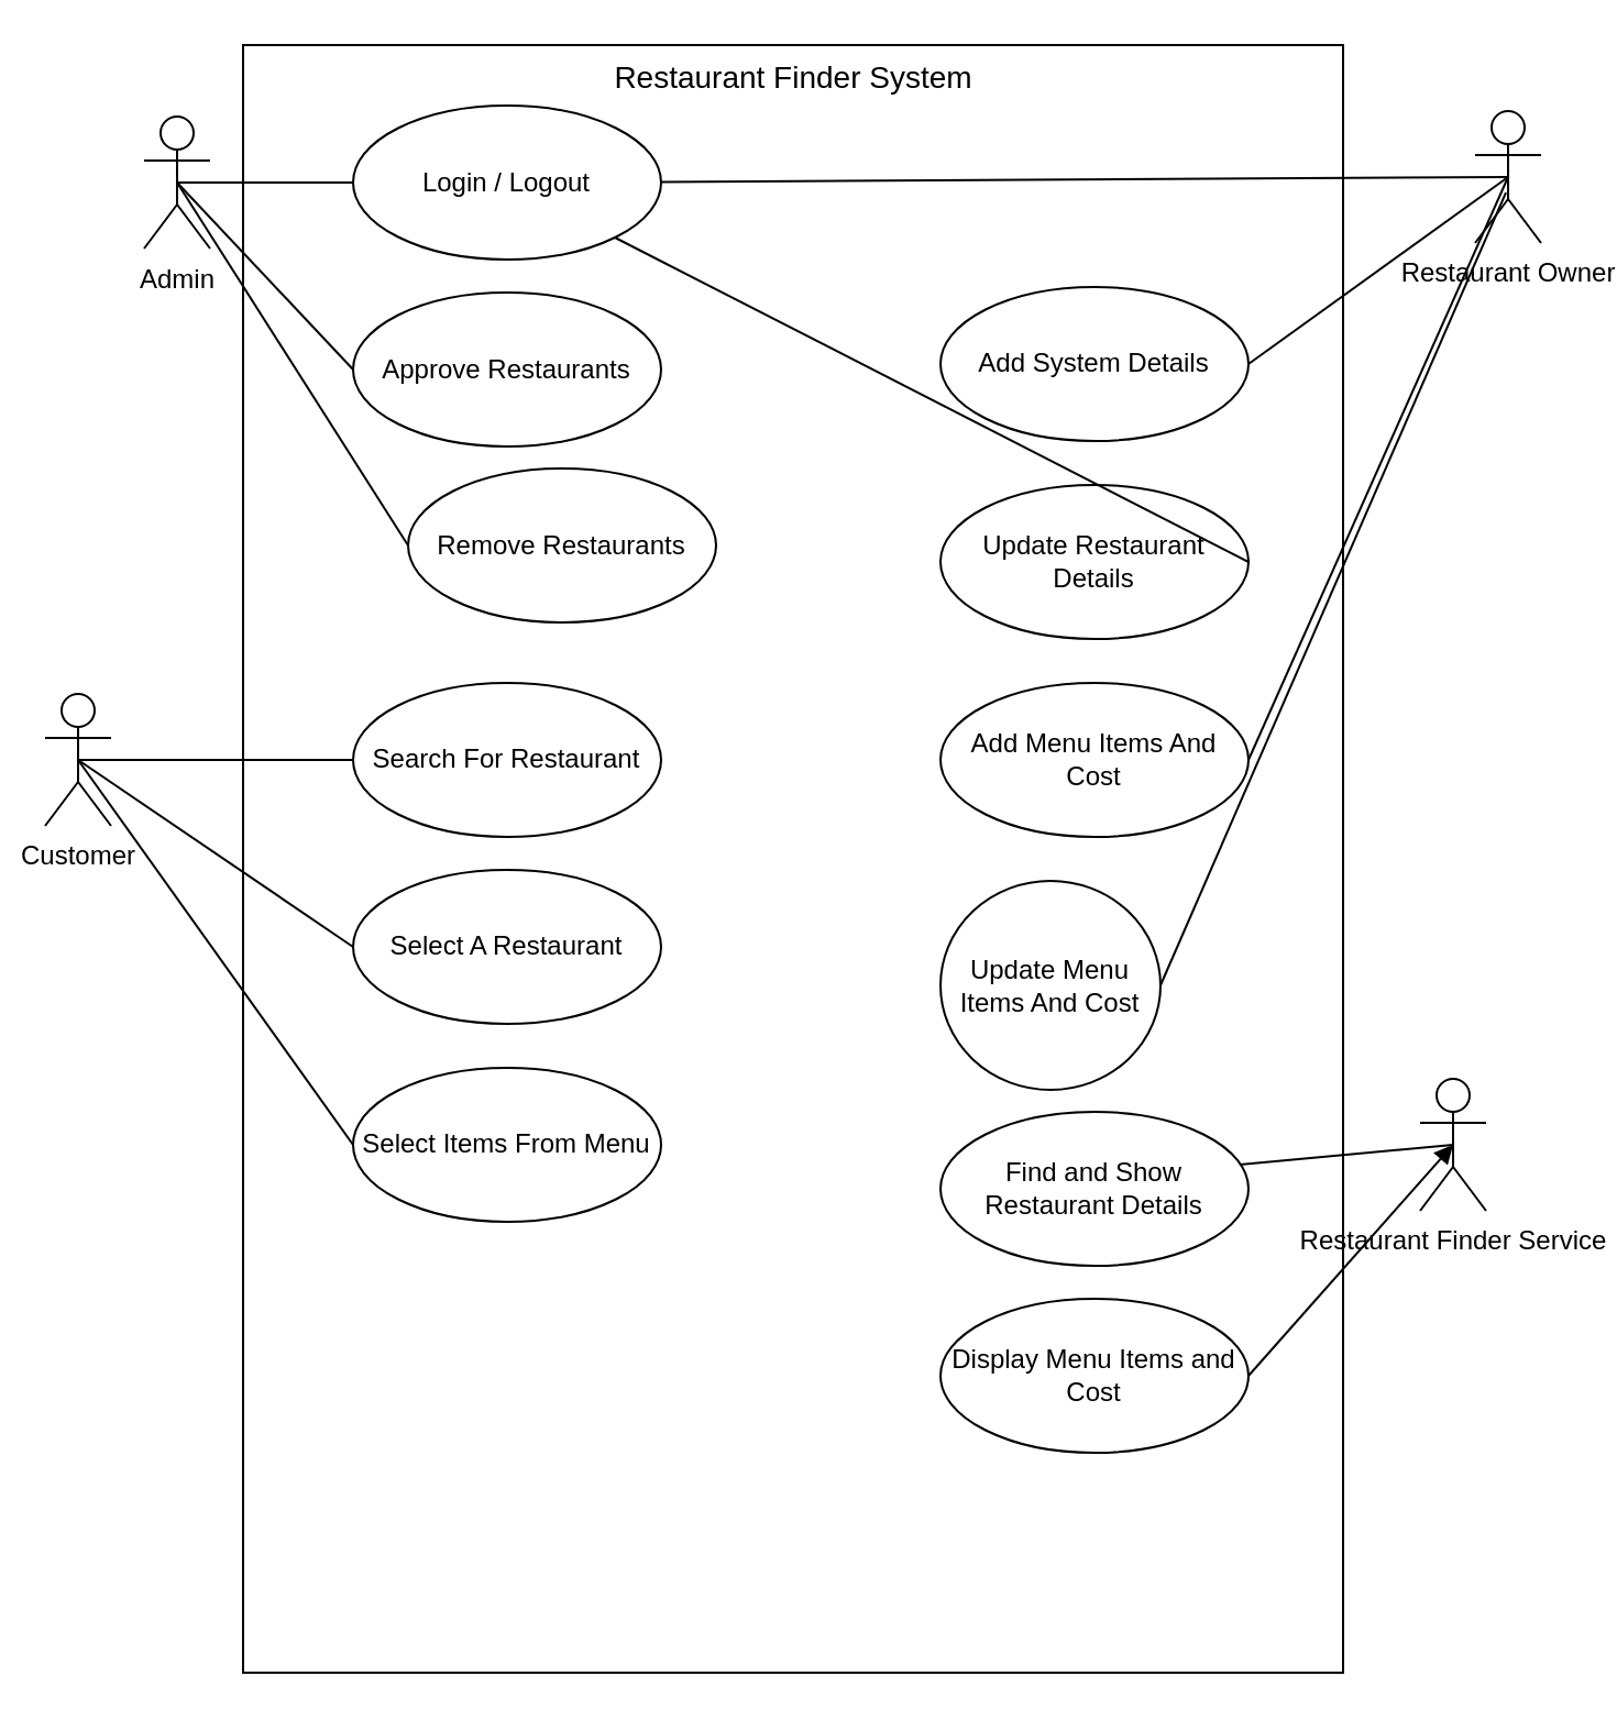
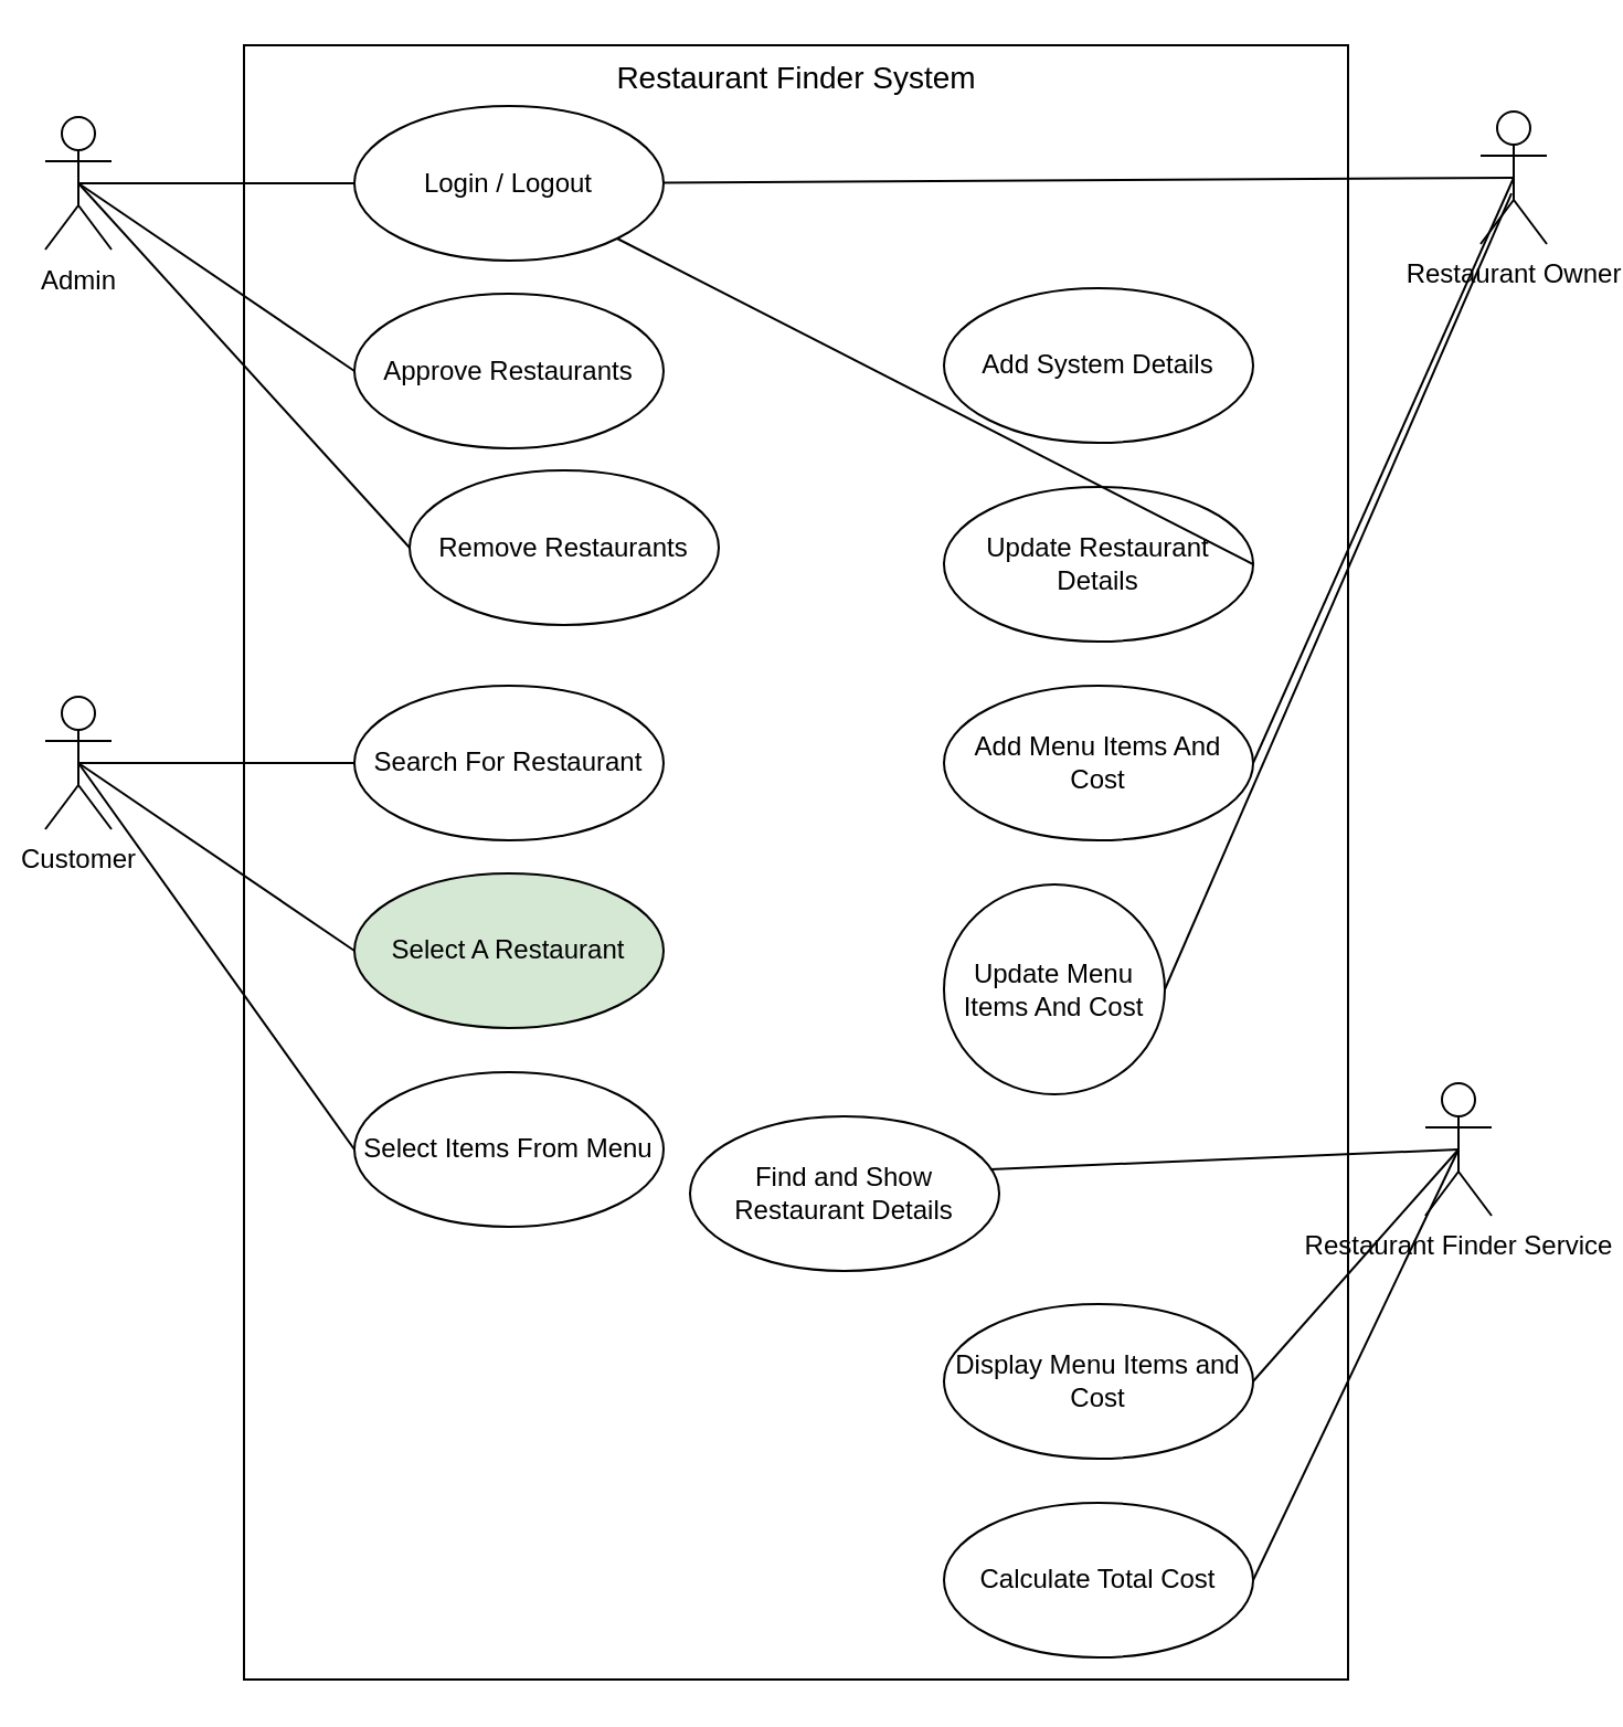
  <mxCell id="0" />
  <mxCell id="1" parent="0" />
  <mxCell id="2" value="Restaurant Finder System" style="html=1;verticalAlign=top;fontSize=14;" vertex="1" parent="1"><mxGeometry x="110" y="20" width="500" height="740" as="geometry" /></mxCell>
  <mxCell id="3" value="Restaurant Owner" style="shape=umlActor;verticalLabelPosition=bottom;verticalAlign=top;html=1;" vertex="1" parent="1"><mxGeometry x="670" y="50" width="30" height="60" as="geometry" /></mxCell>
  <mxCell id="4" value="Add System Details" style="ellipse;whiteSpace=wrap;html=1;" vertex="1" parent="1"><mxGeometry x="427" y="130" width="140" height="70" as="geometry" /></mxCell>
  <mxCell id="5" value="Update Restaurant Details" style="ellipse;whiteSpace=wrap;html=1;" vertex="1" parent="1"><mxGeometry x="427" y="220" width="140" height="70" as="geometry" /></mxCell>
  <mxCell id="6" value="Add Menu Items And Cost" style="ellipse;whiteSpace=wrap;html=1;" vertex="1" parent="1"><mxGeometry x="427" y="310" width="140" height="70" as="geometry" /></mxCell>
  <mxCell id="7" value="Update Menu Items And Cost" style="ellipse;whiteSpace=wrap;html=1;" vertex="1" parent="1"><mxGeometry x="427" y="400" width="100" height="95" as="geometry" /></mxCell>
- <mxCell id="8" value="Admin" style="shape=umlActor;verticalLabelPosition=bottom;verticalAlign=top;html=1;" vertex="1" parent="1"><mxGeometry x="65" y="52.5" width="30" height="60" as="geometry" /></mxCell>
+ <mxCell id="8" value="Admin" style="shape=umlActor;verticalLabelPosition=bottom;verticalAlign=top;html=1;" vertex="1" parent="1"><mxGeometry x="20" y="52.5" width="30" height="60" as="geometry" /></mxCell>
  <mxCell id="9" value="Login / Logout" style="ellipse;whiteSpace=wrap;html=1;" vertex="1" parent="1"><mxGeometry x="160" y="47.5" width="140" height="70" as="geometry" /></mxCell>
  <mxCell id="10" value="Approve Restaurants" style="ellipse;whiteSpace=wrap;html=1;" vertex="1" parent="1"><mxGeometry x="160" y="132.5" width="140" height="70" as="geometry" /></mxCell>
  <mxCell id="11" value="Remove Restaurants" style="ellipse;whiteSpace=wrap;html=1;" vertex="1" parent="1"><mxGeometry x="185" y="212.5" width="140" height="70" as="geometry" /></mxCell>
  <mxCell id="12" value="Restaurant Finder Service" style="shape=umlActor;verticalLabelPosition=bottom;verticalAlign=top;html=1;" vertex="1" parent="1"><mxGeometry x="645" y="490" width="30" height="60" as="geometry" /></mxCell>
- <mxCell id="13" value="Find and Show Restaurant Details" style="ellipse;whiteSpace=wrap;html=1;" vertex="1" parent="1"><mxGeometry x="427" y="505" width="140" height="70" as="geometry" /></mxCell>
+ <mxCell id="13" value="Find and Show Restaurant Details" style="ellipse;whiteSpace=wrap;html=1;" vertex="1" parent="1"><mxGeometry x="312" y="505" width="140" height="70" as="geometry" /></mxCell>
  <mxCell id="14" value="Display Menu Items and Cost" style="ellipse;whiteSpace=wrap;html=1;" vertex="1" parent="1"><mxGeometry x="427" y="590" width="140" height="70" as="geometry" /></mxCell>
+ <mxCell id="15" value="Calculate Total Cost" style="ellipse;whiteSpace=wrap;html=1;" vertex="1" parent="1"><mxGeometry x="427" y="680" width="140" height="70" as="geometry" /></mxCell>
  <mxCell id="16" value="" style="endArrow=none;html=1;exitX=0.5;exitY=0.5;exitDx=0;exitDy=0;exitPerimeter=0;entryX=0;entryY=0.5;entryDx=0;entryDy=0;" edge="1" parent="1" source="8" target="9"><mxGeometry width="50" height="50" relative="1" as="geometry"><mxPoint x="45" y="-167.5" as="sourcePoint" /><mxPoint x="150" y="82.5" as="targetPoint" /></mxGeometry></mxCell>
  <mxCell id="17" value="" style="endArrow=none;html=1;exitX=0.5;exitY=0.5;exitDx=0;exitDy=0;exitPerimeter=0;entryX=0;entryY=0.5;entryDx=0;entryDy=0;" edge="1" parent="1" source="8" target="10"><mxGeometry width="50" height="50" relative="1" as="geometry"><mxPoint x="45" y="92.5" as="sourcePoint" /><mxPoint x="170" y="92.5" as="targetPoint" /></mxGeometry></mxCell>
  <mxCell id="18" value="" style="endArrow=none;html=1;exitX=0.5;exitY=0.5;exitDx=0;exitDy=0;exitPerimeter=0;entryX=0;entryY=0.5;entryDx=0;entryDy=0;" edge="1" parent="1" source="8" target="11"><mxGeometry width="50" height="50" relative="1" as="geometry"><mxPoint x="55" y="102.5" as="sourcePoint" /><mxPoint x="180" y="102.5" as="targetPoint" /></mxGeometry></mxCell>
  <mxCell id="19" value="" style="endArrow=none;html=1;entryX=0.5;entryY=0.5;entryDx=0;entryDy=0;entryPerimeter=0;" edge="1" parent="1" source="9" target="3"><mxGeometry width="50" height="50" relative="1" as="geometry"><mxPoint x="567" y="80" as="sourcePoint" /><mxPoint x="665" y="100" as="targetPoint" /></mxGeometry></mxCell>
- <mxCell id="20" value="" style="endArrow=none;html=1;entryX=0.5;entryY=0.5;entryDx=0;entryDy=0;entryPerimeter=0;exitX=1;exitY=0.5;exitDx=0;exitDy=0;" edge="1" parent="1" source="4" target="3"><mxGeometry width="50" height="50" relative="1" as="geometry"><mxPoint x="590" y="150" as="sourcePoint" /><mxPoint x="715" y="150" as="targetPoint" /></mxGeometry></mxCell>
  <mxCell id="21" value="" style="endArrow=none;html=1;exitX=1;exitY=0.5;exitDx=0;exitDy=0;" edge="1" parent="1" source="5" target="9"><mxGeometry width="50" height="50" relative="1" as="geometry"><mxPoint x="620" y="180" as="sourcePoint" /><mxPoint x="745" y="180" as="targetPoint" /></mxGeometry></mxCell>
  <mxCell id="22" value="" style="endArrow=none;html=1;exitX=1;exitY=0.5;exitDx=0;exitDy=0;entryX=0.5;entryY=0.5;entryDx=0;entryDy=0;entryPerimeter=0;" edge="1" parent="1" source="6" target="3"><mxGeometry width="50" height="50" relative="1" as="geometry"><mxPoint x="577" y="265" as="sourcePoint" /><mxPoint x="695" y="90" as="targetPoint" /></mxGeometry></mxCell>
  <mxCell id="23" value="" style="endArrow=none;html=1;exitX=1;exitY=0.5;exitDx=0;exitDy=0;entryX=0.467;entryY=0.617;entryDx=0;entryDy=0;entryPerimeter=0;" edge="1" parent="1" source="7" target="3"><mxGeometry width="50" height="50" relative="1" as="geometry"><mxPoint x="587" y="275" as="sourcePoint" /><mxPoint x="705" y="100" as="targetPoint" /></mxGeometry></mxCell>
  <mxCell id="24" value="" style="endArrow=none;html=1;entryX=0.5;entryY=0.5;entryDx=0;entryDy=0;entryPerimeter=0;exitX=0.971;exitY=0.343;exitDx=0;exitDy=0;exitPerimeter=0;" edge="1" parent="1" source="13" target="12"><mxGeometry width="50" height="50" relative="1" as="geometry"><mxPoint x="570" y="540" as="sourcePoint" /><mxPoint x="708" y="365" as="targetPoint" /></mxGeometry></mxCell>
- <mxCell id="25" value="" style="endArrow=block;html=1;entryX=0.5;entryY=0.5;entryDx=0;entryDy=0;entryPerimeter=0;exitX=1;exitY=0.5;exitDx=0;exitDy=0;" edge="1" parent="1" source="14" target="12"><mxGeometry width="50" height="50" relative="1" as="geometry"><mxPoint x="572.94" y="539.01" as="sourcePoint" /><mxPoint x="695" y="530" as="targetPoint" /></mxGeometry></mxCell>
+ <mxCell id="25" value="" style="endArrow=none;html=1;entryX=0.5;entryY=0.5;entryDx=0;entryDy=0;entryPerimeter=0;exitX=1;exitY=0.5;exitDx=0;exitDy=0;" edge="1" parent="1" source="14" target="12"><mxGeometry width="50" height="50" relative="1" as="geometry"><mxPoint x="572.94" y="539.01" as="sourcePoint" /><mxPoint x="695" y="530" as="targetPoint" /></mxGeometry></mxCell>
+ <mxCell id="26" value="" style="endArrow=none;html=1;exitX=1;exitY=0.5;exitDx=0;exitDy=0;entryX=0.5;entryY=0.5;entryDx=0;entryDy=0;entryPerimeter=0;" edge="1" parent="1" source="15" target="12"><mxGeometry width="50" height="50" relative="1" as="geometry"><mxPoint x="582.94" y="549.01" as="sourcePoint" /><mxPoint x="710" y="540" as="targetPoint" /></mxGeometry></mxCell>
  <mxCell id="27" value="Customer" style="shape=umlActor;verticalLabelPosition=bottom;verticalAlign=top;html=1;" vertex="1" parent="1"><mxGeometry x="20" y="315" width="30" height="60" as="geometry" /></mxCell>
  <mxCell id="28" value="Search For Restaurant" style="ellipse;whiteSpace=wrap;html=1;" vertex="1" parent="1"><mxGeometry x="160" y="310" width="140" height="70" as="geometry" /></mxCell>
- <mxCell id="29" value="Select A Restaurant" style="ellipse;whiteSpace=wrap;html=1;" vertex="1" parent="1"><mxGeometry x="160" y="395" width="140" height="70" as="geometry" /></mxCell>
+ <mxCell id="29" value="Select A Restaurant" style="ellipse;whiteSpace=wrap;html=1;fillColor=#d5e8d4;" vertex="1" parent="1"><mxGeometry x="160" y="395" width="140" height="70" as="geometry" /></mxCell>
  <mxCell id="30" value="Select Items From Menu" style="ellipse;whiteSpace=wrap;html=1;" vertex="1" parent="1"><mxGeometry x="160" y="485" width="140" height="70" as="geometry" /></mxCell>
  <mxCell id="31" value="" style="endArrow=none;html=1;exitX=0.5;exitY=0.5;exitDx=0;exitDy=0;exitPerimeter=0;entryX=0;entryY=0.5;entryDx=0;entryDy=0;" edge="1" parent="1" source="27" target="28"><mxGeometry width="50" height="50" relative="1" as="geometry"><mxPoint x="100" y="365" as="sourcePoint" /><mxPoint x="150" y="315" as="targetPoint" /></mxGeometry></mxCell>
  <mxCell id="32" value="" style="endArrow=none;html=1;exitX=0.5;exitY=0.5;exitDx=0;exitDy=0;exitPerimeter=0;entryX=0;entryY=0.5;entryDx=0;entryDy=0;" edge="1" parent="1" source="27" target="29"><mxGeometry width="50" height="50" relative="1" as="geometry"><mxPoint x="45" y="355" as="sourcePoint" /><mxPoint x="150" y="425" as="targetPoint" /></mxGeometry></mxCell>
  <mxCell id="33" value="" style="endArrow=none;html=1;entryX=0;entryY=0.5;entryDx=0;entryDy=0;exitX=0.5;exitY=0.5;exitDx=0;exitDy=0;exitPerimeter=0;" edge="1" parent="1" source="27" target="30"><mxGeometry width="50" height="50" relative="1" as="geometry"><mxPoint x="40" y="345" as="sourcePoint" /><mxPoint x="180" y="365" as="targetPoint" /></mxGeometry></mxCell>
